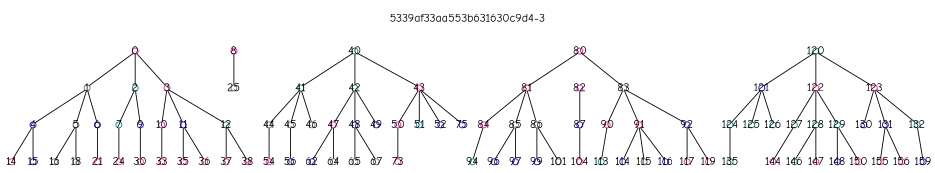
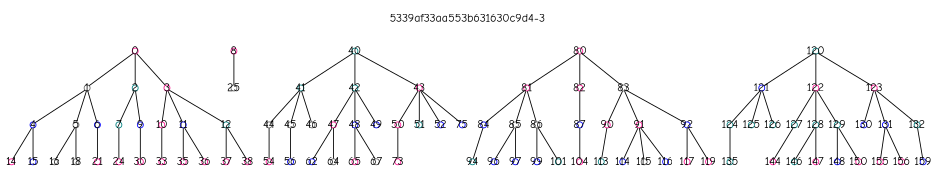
  strict graph {
    fontname="Comic Neue"
    label="5339af33aa553b631630c9d4-3"
    labelloc=t
    node [color=deeppink fixedsize=true fontname="Comic Neue" shape=circle]
    edge [fontname="Comic Neue"]
    0 [height=0.1 width=0.1]
    1 [color=gray40 height=0.1 width=0.1]
    2 [color=teal height=0.1 width=0.1]
    3 [height=0.1 width=0.1]
    4 [color=blue height=0.1 width=0.1]
    5 [color=gray40 height=0.1 width=0.1]
    6 [color=blue height=0.1 width=0.1]
    7 [color=teal height=0.1 width=0.1]
    9 [color=blue height=0.1 width=0.1]
    10 [height=0.1 width=0.1]
    11 [color=blue height=0.1 width=0.1]
    12 [color=teal height=0.1 width=0.1]
    14 [height=0.1 width=0.1]
    15 [color=blue height=0.1 width=0.1]
    16 [color=gray40 height=0.1 width=0.1]
    18 [color=gray40 height=0.1 width=0.1]
    21 [height=0.1 width=0.1]
    24 [height=0.1 width=0.1]
    8 [height=0.1 width=0.1]
    25 [color=gray40 height=0.1 width=0.1]
    30 [height=0.1 width=0.1]
    33 [height=0.1 width=0.1]
    35 [height=0.1 width=0.1]
    36 [height=0.1 width=0.1]
    37 [height=0.1 width=0.1]
    38 [height=0.1 width=0.1]
    40 [color=teal height=0.1 width=0.1]
    41 [color=teal height=0.1 width=0.1]
    42 [color=teal height=0.1 width=0.1]
    43 [height=0.1 width=0.1]
    44 [color=gray40 height=0.1 width=0.1]
    45 [color=gray40 height=0.1 width=0.1]
    46 [color=gray40 height=0.1 width=0.1]
    47 [height=0.1 width=0.1]
    48 [color=blue height=0.1 width=0.1]
    49 [color=blue height=0.1 width=0.1]
    50 [height=0.1 width=0.1]
    51 [color=teal height=0.1 width=0.1]
    52 [color=blue height=0.1 width=0.1]
    75 [color=blue height=0.1 width=0.1]
    54 [height=0.1 width=0.1]
    56 [color=blue height=0.1 width=0.1]
    62 [color=blue height=0.1 width=0.1]
    64 [color=gray40 height=0.1 width=0.1]
-   65 [color=gray40 height=0.1 width=0.1]
+   65 [height=0.1 width=0.1]
    67 [color=gray40 height=0.1 width=0.1]
    73 [height=0.1 width=0.1]
    80 [height=0.1 width=0.1]
    81 [height=0.1 width=0.1]
    82 [height=0.1 width=0.1]
    83 [color=gray40 height=0.1 width=0.1]
-   84 [height=0.1 width=0.1]
+   84 [color=blue height=0.1 width=0.1]
    85 [color=gray40 height=0.1 width=0.1]
    86 [color=gray40 height=0.1 width=0.1]
    87 [color=blue height=0.1 width=0.1]
    90 [height=0.1 width=0.1]
    91 [height=0.1 width=0.1]
    92 [color=blue height=0.1 width=0.1]
    94 [color=teal height=0.1 width=0.1]
    96 [color=blue height=0.1 width=0.1]
    97 [color=blue height=0.1 width=0.1]
    99 [color=blue height=0.1 width=0.1]
    101 [color=teal height=0.1 width=0.1]
    104 [height=0.1 width=0.1]
    113 [color=teal height=0.1 width=0.1]
    114 [color=blue height=0.1 width=0.1]
    115 [color=gray40 height=0.1 width=0.1]
    116 [color=blue height=0.1 width=0.1]
    117 [height=0.1 width=0.1]
    119 [height=0.1 width=0.1]
    120 [color=teal height=0.1 width=0.1]
    121 [color=blue height=0.1 width=0.1]
    122 [height=0.1 width=0.1]
    123 [height=0.1 width=0.1]
    124 [color=teal height=0.1 width=0.1]
    125 [color=teal height=0.1 width=0.1]
    126 [color=teal height=0.1 width=0.1]
    127 [color=teal height=0.1 width=0.1]
    128 [color=teal height=0.1 width=0.1]
    129 [color=teal height=0.1 width=0.1]
    130 [color=blue height=0.1 width=0.1]
    131 [color=blue height=0.1 width=0.1]
    132 [color=teal height=0.1 width=0.1]
    135 [color=teal height=0.1 width=0.1]
    144 [height=0.1 width=0.1]
    146 [color=teal height=0.1 width=0.1]
    147 [height=0.1 width=0.1]
    148 [color=blue height=0.1 width=0.1]
    150 [height=0.1 width=0.1]
    155 [height=0.1 width=0.1]
    156 [height=0.1 width=0.1]
    159 [color=blue height=0.1 width=0.1]
    0 -- 1
    0 -- 2
    0 -- 3
    1 -- 4
    1 -- 5
    1 -- 6
    2 -- 7
    2 -- 9
    3 -- 10
    3 -- 11
    3 -- 12
    4 -- 14
    4 -- 15
    5 -- 16
    5 -- 18
    6 -- 21
    7 -- 24
    9 -- 30
    10 -- 33
    11 -- 35
    11 -- 36
    12 -- 37
    12 -- 38
    8 -- 25
    40 -- 41
    40 -- 42
    40 -- 43
    41 -- 44
    41 -- 45
    41 -- 46
    42 -- 47
    42 -- 48
    42 -- 49
    43 -- 50
    43 -- 51
    43 -- 52
    43 -- 75
    44 -- 54
    45 -- 56
    47 -- 62
    47 -- 64
    48 -- 65
    48 -- 67
    50 -- 73
    80 -- 81
+   80 -- 82
    80 -- 83
    81 -- 84
    81 -- 85
    81 -- 86
    82 -- 87
    83 -- 90
    83 -- 91
    83 -- 92
    84 -- 94
    85 -- 96
    85 -- 97
    86 -- 99
    86 -- 101
    87 -- 104
    90 -- 113
    91 -- 114
    91 -- 115
    91 -- 116
    92 -- 117
    92 -- 119
    120 -- 121
    120 -- 122
    120 -- 123
    121 -- 124
    121 -- 125
    121 -- 126
    122 -- 127
    122 -- 128
    122 -- 129
    123 -- 130
    123 -- 131
    123 -- 132
    124 -- 135
    127 -- 144
    128 -- 146
    128 -- 147
    129 -- 148
    129 -- 150
    131 -- 155
    131 -- 156
    132 -- 159
  }
